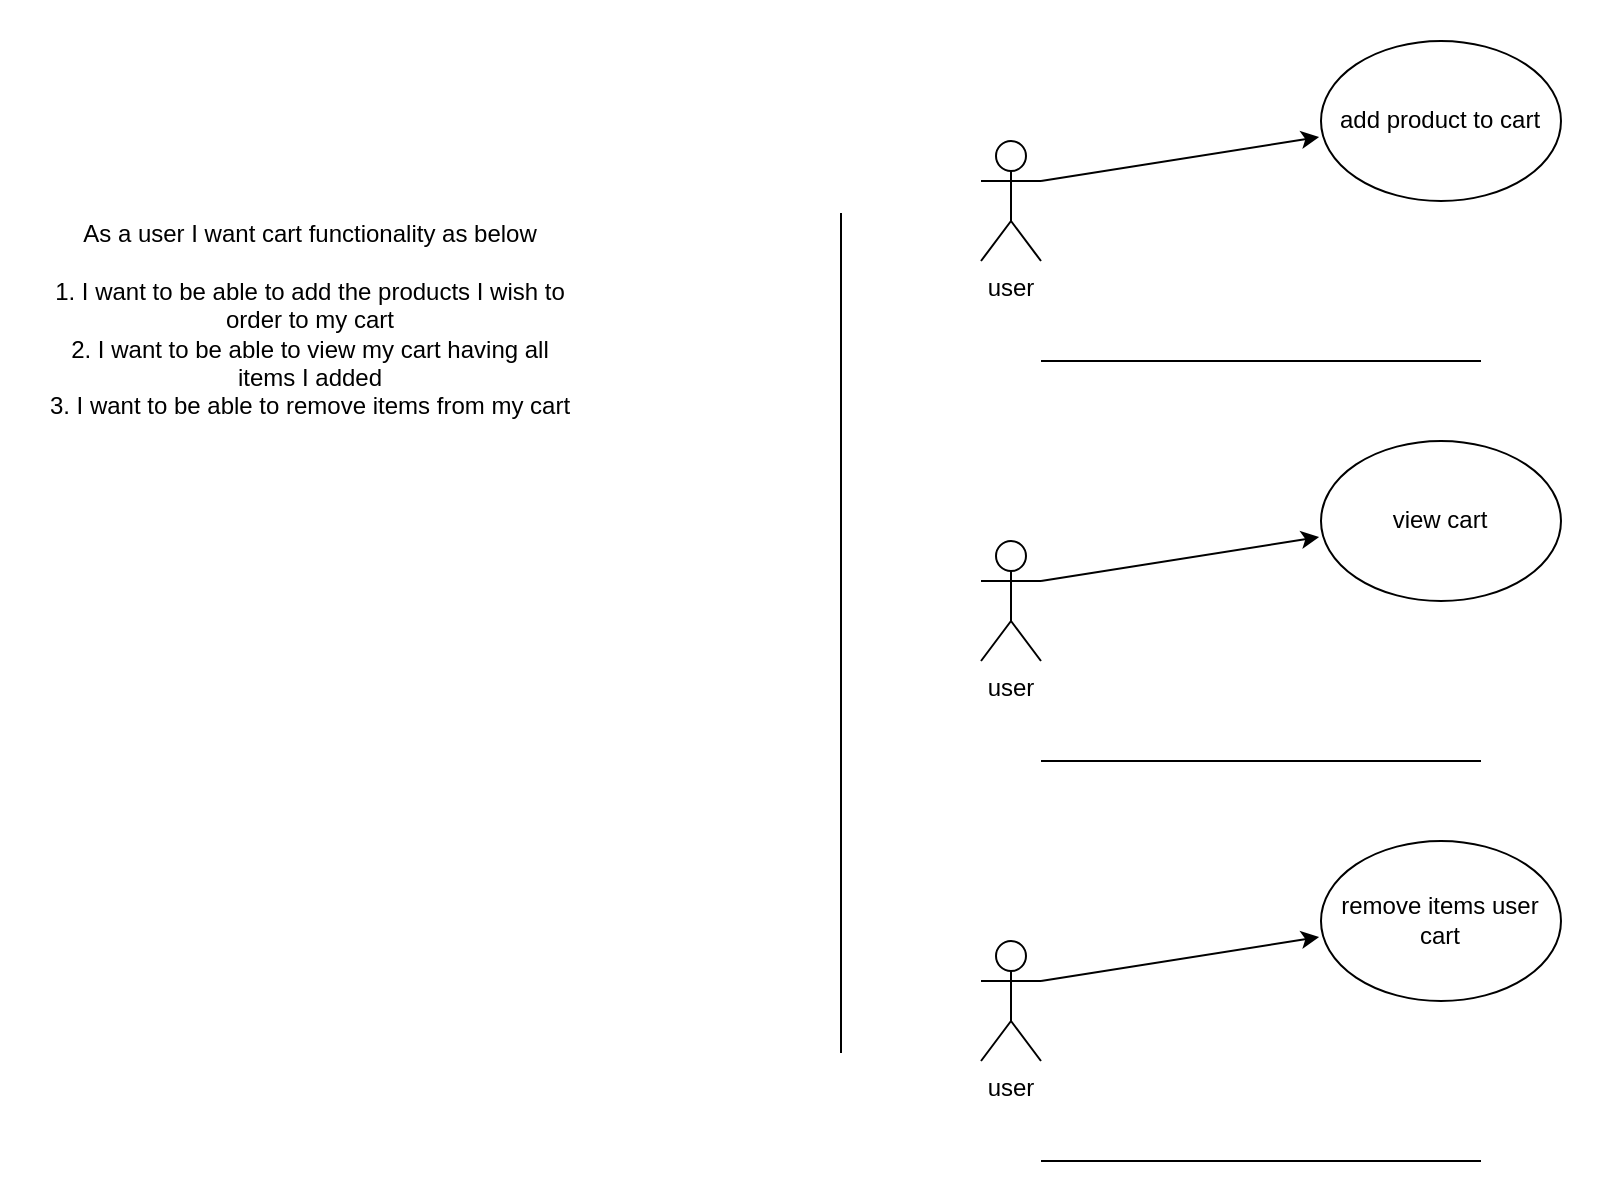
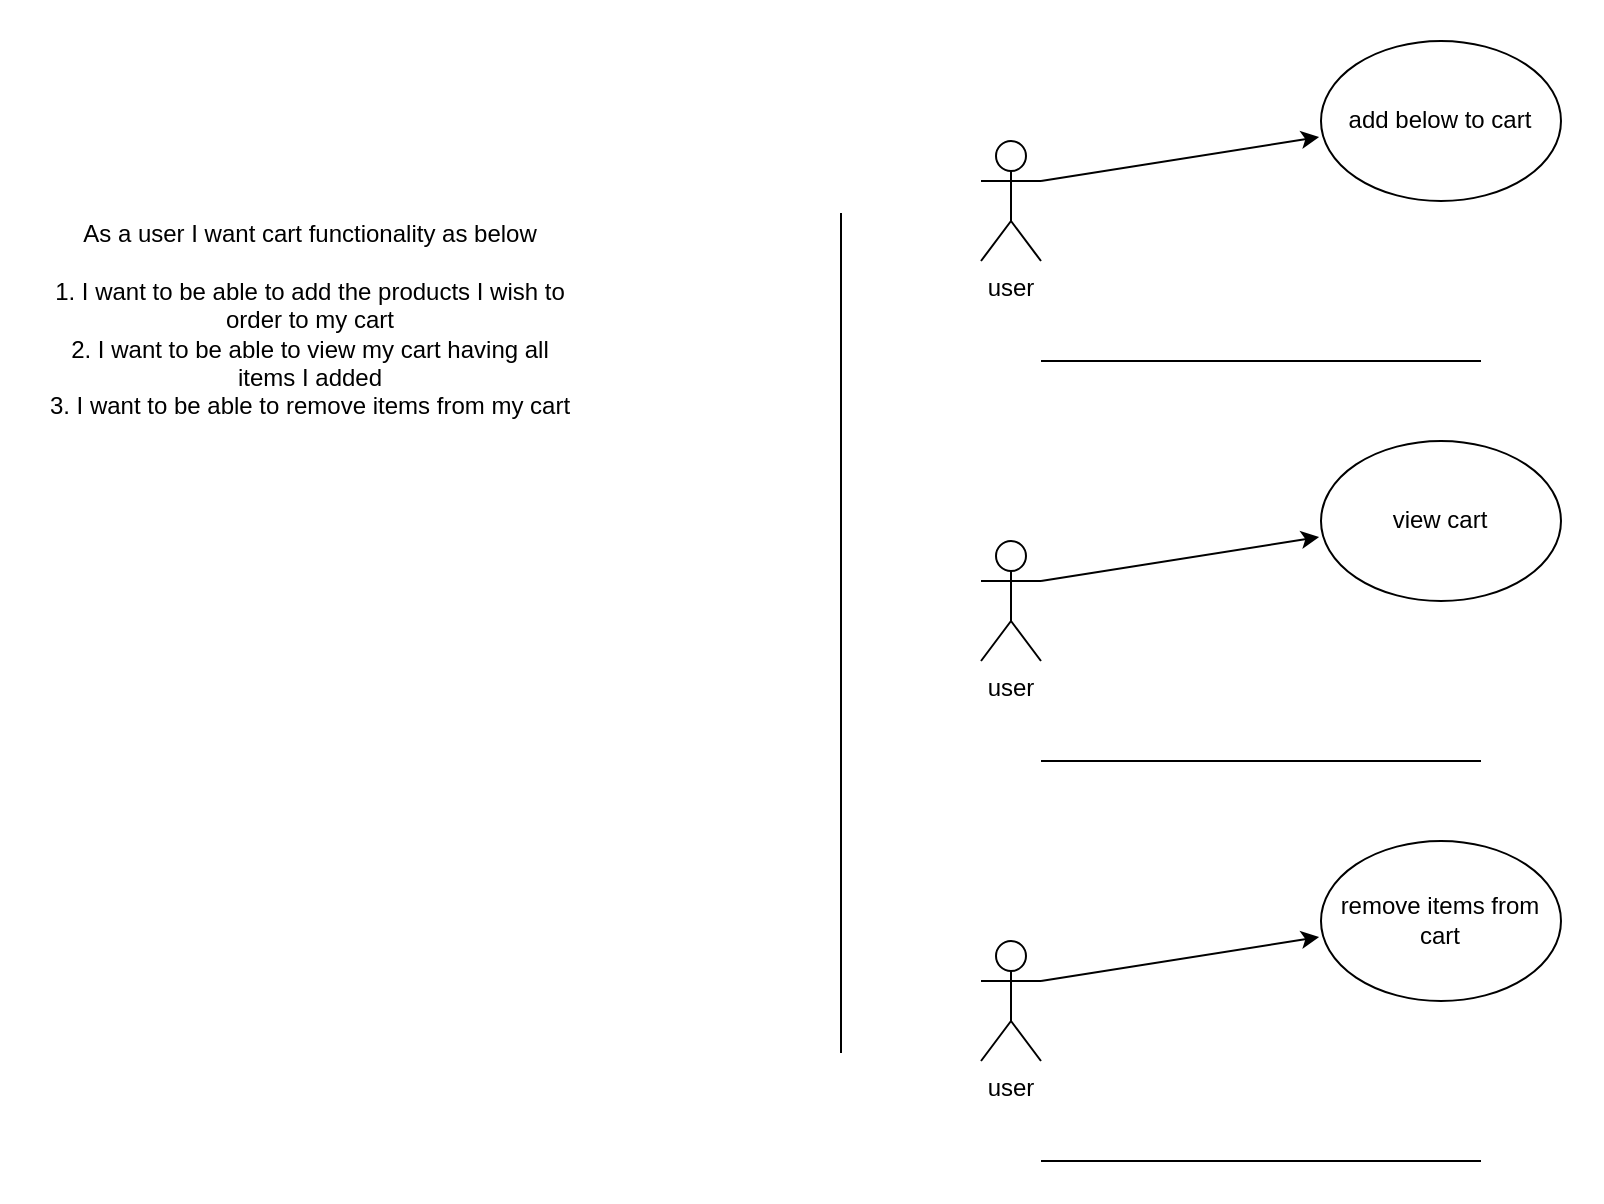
  <mxCell id="0" />
  <mxCell id="1" parent="0" />
  <mxCell id="2" value="user" style="shape=umlActor;verticalLabelPosition=bottom;verticalAlign=top;html=1;outlineConnect=0;" vertex="1" parent="1"><mxGeometry x="490" y="70" width="30" height="60" as="geometry" /></mxCell>
- <mxCell id="3" value="add product to cart" style="ellipse;whiteSpace=wrap;html=1;" vertex="1" parent="1"><mxGeometry x="660" y="20" width="120" height="80" as="geometry" /></mxCell>
+ <mxCell id="3" value="add below to cart" style="ellipse;whiteSpace=wrap;html=1;" vertex="1" parent="1"><mxGeometry x="660" y="20" width="120" height="80" as="geometry" /></mxCell>
  <mxCell id="4" style="rounded=0;orthogonalLoop=1;jettySize=auto;html=1;exitX=1;exitY=0.333;exitDx=0;exitDy=0;exitPerimeter=0;entryX=-0.008;entryY=0.6;entryDx=0;entryDy=0;entryPerimeter=0;" edge="1" parent="1" source="2" target="3"><mxGeometry relative="1" as="geometry" /></mxCell>
  <mxCell id="5" value="" style="endArrow=none;html=1;rounded=0;" edge="1" parent="1"><mxGeometry width="50" height="50" relative="1" as="geometry"><mxPoint x="520" y="180" as="sourcePoint" /><mxPoint x="740" y="180" as="targetPoint" /></mxGeometry></mxCell>
  <mxCell id="6" value="user" style="shape=umlActor;verticalLabelPosition=bottom;verticalAlign=top;html=1;outlineConnect=0;" vertex="1" parent="1"><mxGeometry x="490" y="270" width="30" height="60" as="geometry" /></mxCell>
  <mxCell id="7" value="view cart" style="ellipse;whiteSpace=wrap;html=1;" vertex="1" parent="1"><mxGeometry x="660" y="220" width="120" height="80" as="geometry" /></mxCell>
  <mxCell id="8" style="rounded=0;orthogonalLoop=1;jettySize=auto;html=1;exitX=1;exitY=0.333;exitDx=0;exitDy=0;exitPerimeter=0;entryX=-0.008;entryY=0.6;entryDx=0;entryDy=0;entryPerimeter=0;" edge="1" source="6" target="7" parent="1"><mxGeometry relative="1" as="geometry" /></mxCell>
  <mxCell id="9" value="" style="endArrow=none;html=1;rounded=0;" edge="1" parent="1"><mxGeometry width="50" height="50" relative="1" as="geometry"><mxPoint x="520" y="380" as="sourcePoint" /><mxPoint x="740" y="380" as="targetPoint" /></mxGeometry></mxCell>
  <mxCell id="10" value="user" style="shape=umlActor;verticalLabelPosition=bottom;verticalAlign=top;html=1;outlineConnect=0;" vertex="1" parent="1"><mxGeometry x="490" y="470" width="30" height="60" as="geometry" /></mxCell>
- <mxCell id="11" value="remove items user cart" style="ellipse;whiteSpace=wrap;html=1;" vertex="1" parent="1"><mxGeometry x="660" y="420" width="120" height="80" as="geometry" /></mxCell>
+ <mxCell id="11" value="remove items from cart" style="ellipse;whiteSpace=wrap;html=1;" vertex="1" parent="1"><mxGeometry x="660" y="420" width="120" height="80" as="geometry" /></mxCell>
  <mxCell id="12" style="rounded=0;orthogonalLoop=1;jettySize=auto;html=1;exitX=1;exitY=0.333;exitDx=0;exitDy=0;exitPerimeter=0;entryX=-0.008;entryY=0.6;entryDx=0;entryDy=0;entryPerimeter=0;" edge="1" source="10" target="11" parent="1"><mxGeometry relative="1" as="geometry" /></mxCell>
  <mxCell id="13" value="" style="endArrow=none;html=1;rounded=0;" edge="1" parent="1"><mxGeometry width="50" height="50" relative="1" as="geometry"><mxPoint x="520" y="580" as="sourcePoint" /><mxPoint x="740" y="580" as="targetPoint" /></mxGeometry></mxCell>
  <mxCell id="14" value="&lt;div&gt;As a user I want cart functionality as below&lt;/div&gt;&lt;div&gt;&lt;br&gt;&lt;/div&gt;&lt;div&gt;1. I want to be able to add the products I wish to order to my cart&lt;/div&gt;&lt;div&gt;2. I want to be able to view my cart having all items I added&lt;br&gt;&lt;/div&gt;&lt;div&gt;3. I want to be able to remove items from my cart&lt;br&gt;&lt;/div&gt;" style="text;html=1;align=center;verticalAlign=middle;whiteSpace=wrap;rounded=0;" vertex="1" parent="1"><mxGeometry x="20" y="70" width="270" height="180" as="geometry" /></mxCell>
  <mxCell id="15" value="" style="endArrow=none;html=1;rounded=0;" edge="1" parent="1"><mxGeometry width="50" height="50" relative="1" as="geometry"><mxPoint x="420" y="526" as="sourcePoint" /><mxPoint x="420" y="106" as="targetPoint" /></mxGeometry></mxCell>
